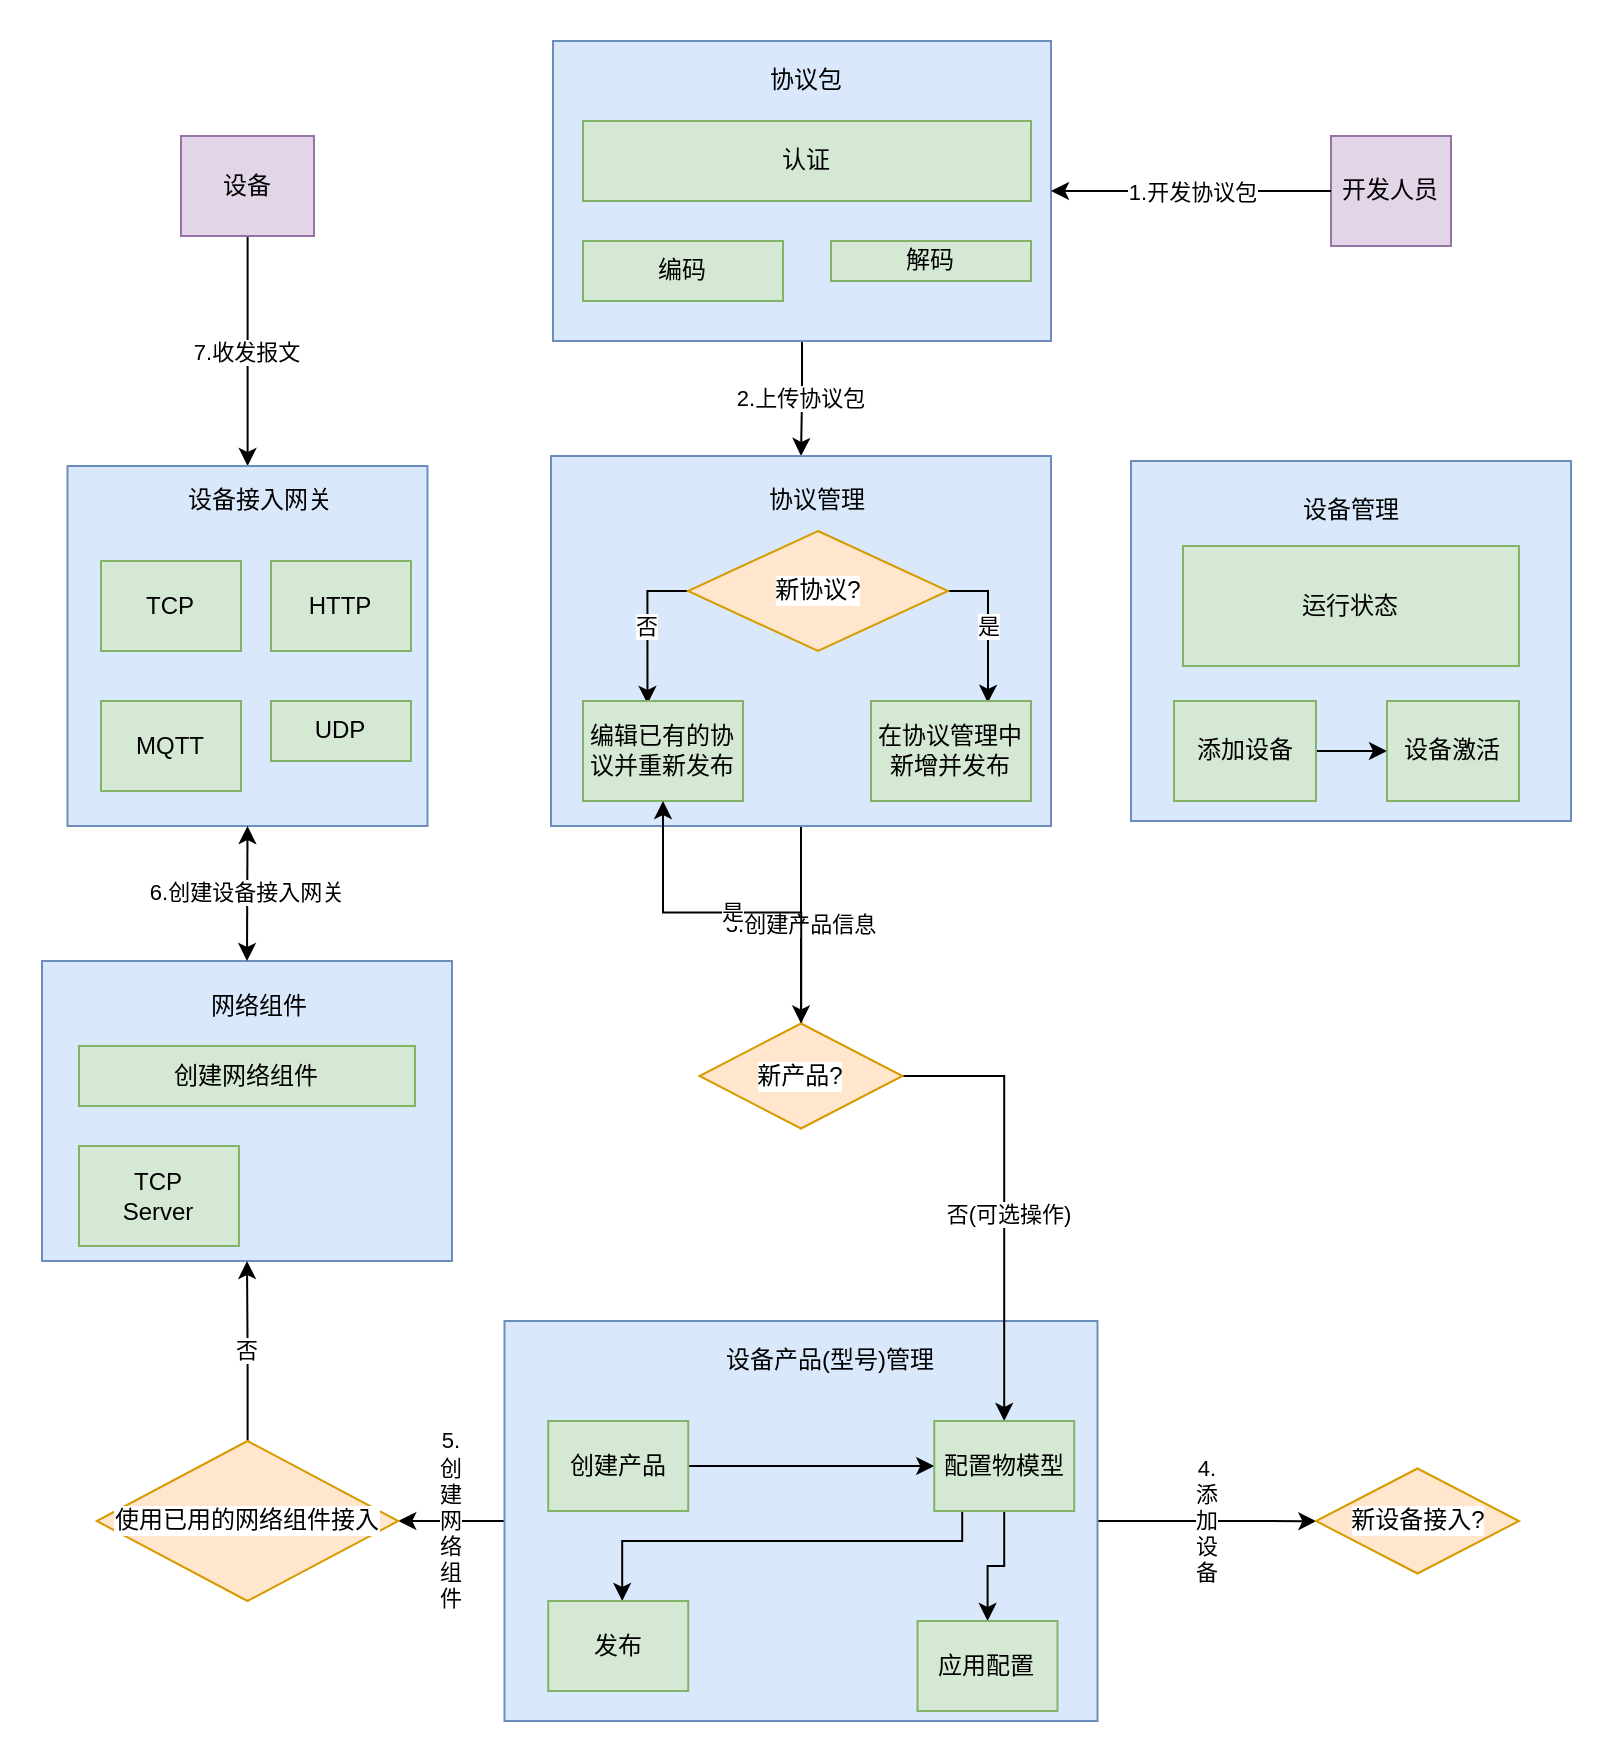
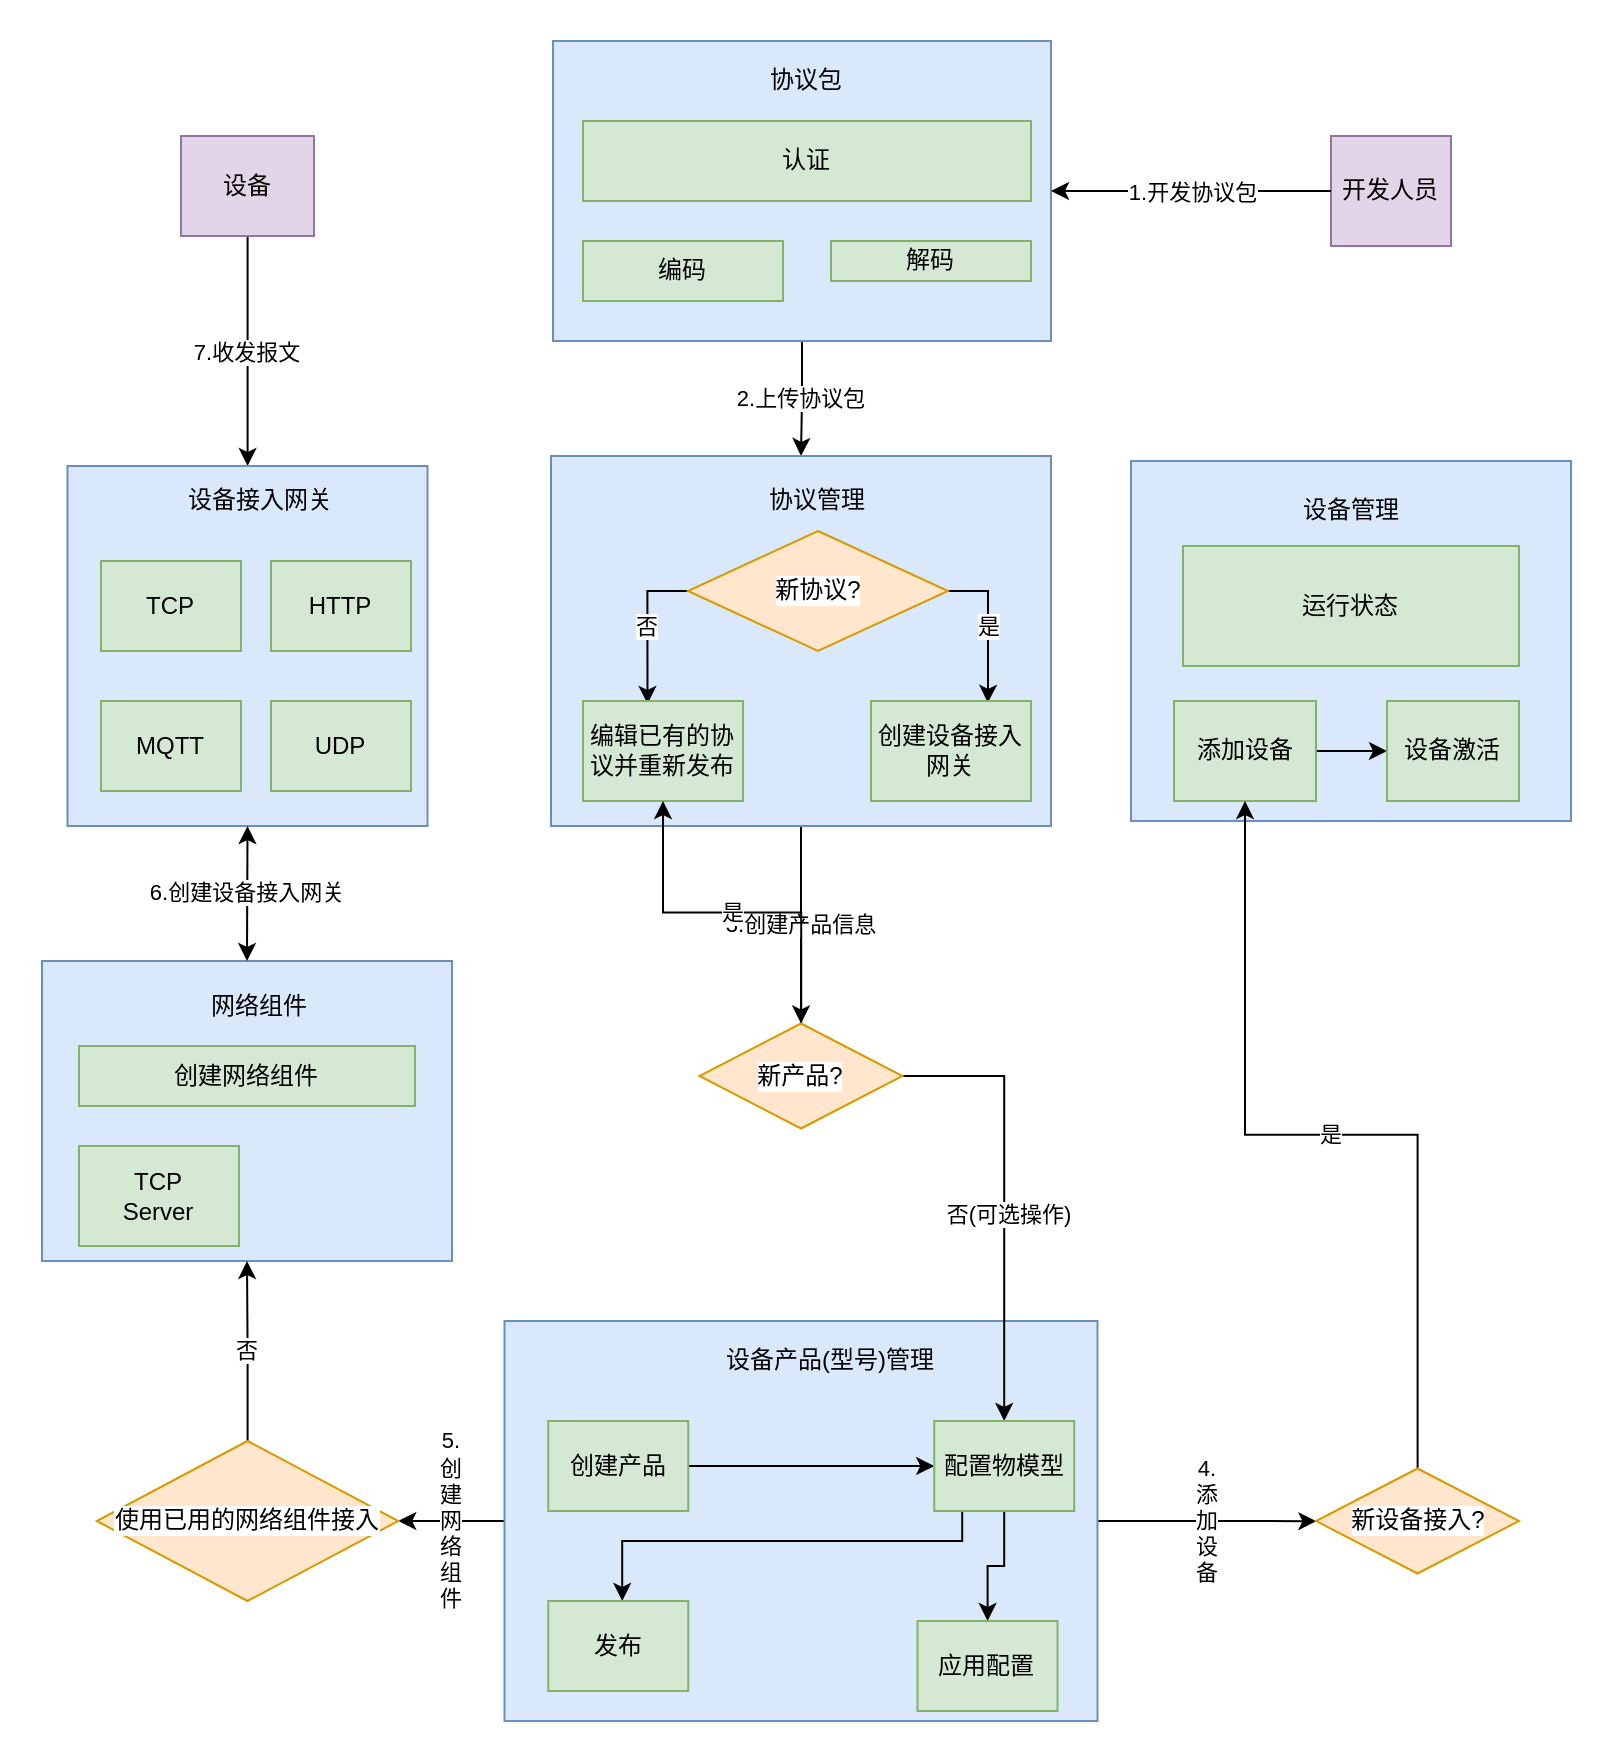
  <mxCell id="0" />
  <mxCell id="1" parent="0" />
  <mxCell id="2" value="7.收发报文" style="edgeStyle=orthogonalEdgeStyle;rounded=0;orthogonalLoop=1;jettySize=auto;html=1;" edge="1" parent="1" source="3" target="13"><mxGeometry relative="1" as="geometry" /></mxCell>
  <mxCell id="3" value="设备" style="rounded=0;whiteSpace=wrap;html=1;strokeColor=#9673a6;fillColor=#e1d5e7;" vertex="1" parent="1"><mxGeometry x="90" y="67.5" width="66.5" height="50" as="geometry" /></mxCell>
  <mxCell id="4" value="开发人员" style="rounded=0;whiteSpace=wrap;html=1;strokeColor=#9673a6;fillColor=#e1d5e7;" vertex="1" parent="1"><mxGeometry x="665" y="67.5" width="60" height="55" as="geometry" /></mxCell>
  <mxCell id="5" value="2.上传协议包" style="edgeStyle=orthogonalEdgeStyle;rounded=0;orthogonalLoop=1;jettySize=auto;html=1;entryX=0.5;entryY=0;entryDx=0;entryDy=0;" edge="1" parent="1" source="6" target="12"><mxGeometry relative="1" as="geometry"><mxPoint x="409" y="228" as="targetPoint" /></mxGeometry></mxCell>
  <mxCell id="6" value="" style="rounded=0;whiteSpace=wrap;html=1;strokeColor=#6c8ebf;fillColor=#dae8fc;" vertex="1" parent="1"><mxGeometry x="276" y="20" width="249" height="150" as="geometry" /></mxCell>
  <mxCell id="7" value="&lt;div&gt;5.&lt;/div&gt;&lt;div&gt;创&lt;/div&gt;&lt;div&gt;建&lt;/div&gt;&lt;div&gt;网&lt;/div&gt;&lt;div&gt;络&lt;/div&gt;&lt;div&gt;组&lt;/div&gt;&lt;div&gt;件&lt;/div&gt;" style="edgeStyle=orthogonalEdgeStyle;rounded=0;orthogonalLoop=1;jettySize=auto;html=1;align=center;" edge="1" parent="1" source="9" target="49"><mxGeometry relative="1" as="geometry" /></mxCell>
  <mxCell id="8" value="4.&lt;br&gt;添&lt;br&gt;加&lt;br&gt;设&lt;br&gt;备" style="edgeStyle=orthogonalEdgeStyle;rounded=0;orthogonalLoop=1;jettySize=auto;html=1;" edge="1" parent="1" source="9" target="51"><mxGeometry relative="1" as="geometry" /></mxCell>
  <mxCell id="9" value="" style="rounded=0;whiteSpace=wrap;html=1;strokeColor=#6c8ebf;fillColor=#dae8fc;" vertex="1" parent="1"><mxGeometry x="251.75" y="660" width="296.5" height="200" as="geometry" /></mxCell>
  <mxCell id="10" value="" style="rounded=0;whiteSpace=wrap;html=1;strokeColor=#6c8ebf;fillColor=#dae8fc;" vertex="1" parent="1"><mxGeometry x="565" y="230" width="220" height="180" as="geometry" /></mxCell>
  <mxCell id="11" value="3.创建产品信息" style="edgeStyle=orthogonalEdgeStyle;rounded=0;orthogonalLoop=1;jettySize=auto;html=1;entryX=0.5;entryY=0;entryDx=0;entryDy=0;" edge="1" parent="1" source="12" target="40"><mxGeometry relative="1" as="geometry" /></mxCell>
  <mxCell id="12" value="" style="rounded=0;whiteSpace=wrap;html=1;strokeColor=#6c8ebf;fillColor=#dae8fc;" vertex="1" parent="1"><mxGeometry x="275" y="227.5" width="250" height="185" as="geometry" /></mxCell>
  <mxCell id="13" value="" style="rounded=0;whiteSpace=wrap;html=1;strokeColor=#6c8ebf;fillColor=#dae8fc;" vertex="1" parent="1"><mxGeometry x="33.25" y="232.5" width="180" height="180" as="geometry" /></mxCell>
  <mxCell id="14" value="认证" style="rounded=0;whiteSpace=wrap;html=1;fillColor=#d5e8d4;strokeColor=#82b366;" vertex="1" parent="1"><mxGeometry x="291" y="60" width="224" height="40" as="geometry" /></mxCell>
  <mxCell id="15" value="协议包" style="text;html=1;strokeColor=none;fillColor=none;align=center;verticalAlign=middle;whiteSpace=wrap;rounded=0;" vertex="1" parent="1"><mxGeometry x="383" y="30" width="40" height="20" as="geometry" /></mxCell>
  <mxCell id="16" value="编码" style="rounded=0;whiteSpace=wrap;html=1;fillColor=#d5e8d4;strokeColor=#82b366;" vertex="1" parent="1"><mxGeometry x="291" y="120" width="100" height="30" as="geometry" /></mxCell>
  <mxCell id="17" value="解码" style="rounded=0;whiteSpace=wrap;html=1;fillColor=#d5e8d4;strokeColor=#82b366;" vertex="1" parent="1"><mxGeometry x="415" y="120" width="100" height="20" as="geometry" /></mxCell>
  <mxCell id="18" value="" style="endArrow=classic;html=1;exitX=0;exitY=0.5;exitDx=0;exitDy=0;entryX=1;entryY=0.5;entryDx=0;entryDy=0;" edge="1" parent="1" source="4" target="6"><mxGeometry relative="1" as="geometry"><mxPoint x="555" y="110" as="sourcePoint" /><mxPoint x="655" y="110" as="targetPoint" /></mxGeometry></mxCell>
  <mxCell id="19" value="1.开发协议包" style="edgeLabel;resizable=0;html=1;align=center;verticalAlign=middle;labelBorderColor=none;labelBackgroundColor=#ffffff;" connectable="0" vertex="1" parent="18"><mxGeometry relative="1" as="geometry" /></mxCell>
  <mxCell id="20" value="协议管理" style="text;html=1;strokeColor=none;fillColor=none;align=center;verticalAlign=middle;whiteSpace=wrap;rounded=0;" vertex="1" parent="1"><mxGeometry x="372" y="240" width="73" height="20" as="geometry" /></mxCell>
  <mxCell id="21" value="是" style="edgeStyle=orthogonalEdgeStyle;rounded=0;orthogonalLoop=1;jettySize=auto;html=1;exitX=1;exitY=0.5;exitDx=0;exitDy=0;entryX=0.73;entryY=0.018;entryDx=0;entryDy=0;entryPerimeter=0;" edge="1" parent="1" source="23" target="24"><mxGeometry relative="1" as="geometry" /></mxCell>
  <mxCell id="22" value="否" style="edgeStyle=orthogonalEdgeStyle;rounded=0;orthogonalLoop=1;jettySize=auto;html=1;entryX=0.403;entryY=0.029;entryDx=0;entryDy=0;exitX=0;exitY=0.5;exitDx=0;exitDy=0;entryPerimeter=0;" edge="1" parent="1" source="23" target="25"><mxGeometry relative="1" as="geometry" /></mxCell>
  <mxCell id="23" value="新协议?" style="rhombus;whiteSpace=wrap;html=1;labelBackgroundColor=#ffffff;fillColor=#ffe6cc;strokeColor=#d79b00;" vertex="1" parent="1"><mxGeometry x="343.5" y="265" width="130" height="60" as="geometry" /></mxCell>
- <mxCell id="24" value="在协议管理中新增并发布" style="rounded=0;whiteSpace=wrap;html=1;fillColor=#d5e8d4;strokeColor=#82b366;" vertex="1" parent="1"><mxGeometry x="435" y="350" width="80" height="50" as="geometry" /></mxCell>
+ <mxCell id="24" value="创建设备接入网关" style="rounded=0;whiteSpace=wrap;html=1;fillColor=#d5e8d4;strokeColor=#82b366;" vertex="1" parent="1"><mxGeometry x="435" y="350" width="80" height="50" as="geometry" /></mxCell>
  <mxCell id="25" value="编辑已有的协议并重新发布" style="rounded=0;whiteSpace=wrap;html=1;fillColor=#d5e8d4;strokeColor=#82b366;" vertex="1" parent="1"><mxGeometry x="291" y="350" width="80" height="50" as="geometry" /></mxCell>
  <mxCell id="26" value="设备管理" style="text;html=1;strokeColor=none;fillColor=none;align=center;verticalAlign=middle;whiteSpace=wrap;rounded=0;" vertex="1" parent="1"><mxGeometry x="638.5" y="245" width="73" height="20" as="geometry" /></mxCell>
  <mxCell id="27" value="运行状态" style="rounded=0;whiteSpace=wrap;html=1;fillColor=#d5e8d4;strokeColor=#82b366;" vertex="1" parent="1"><mxGeometry x="591" y="272.5" width="168" height="60" as="geometry" /></mxCell>
  <mxCell id="28" value="" style="edgeStyle=orthogonalEdgeStyle;rounded=0;orthogonalLoop=1;jettySize=auto;html=1;" edge="1" parent="1" source="29" target="30"><mxGeometry relative="1" as="geometry" /></mxCell>
  <mxCell id="29" value="添加设备" style="rounded=0;whiteSpace=wrap;html=1;fillColor=#d5e8d4;strokeColor=#82b366;" vertex="1" parent="1"><mxGeometry x="586.5" y="350" width="71" height="50" as="geometry" /></mxCell>
  <mxCell id="30" value="设备激活" style="rounded=0;whiteSpace=wrap;html=1;fillColor=#d5e8d4;strokeColor=#82b366;" vertex="1" parent="1"><mxGeometry x="693" y="350" width="66" height="50" as="geometry" /></mxCell>
  <mxCell id="31" value="设备接入网关" style="text;html=1;strokeColor=none;fillColor=none;align=center;verticalAlign=middle;whiteSpace=wrap;rounded=0;" vertex="1" parent="1"><mxGeometry x="90" y="240" width="80" height="20" as="geometry" /></mxCell>
  <mxCell id="32" value="TCP" style="rounded=0;whiteSpace=wrap;html=1;fillColor=#d5e8d4;strokeColor=#82b366;" vertex="1" parent="1"><mxGeometry x="50" y="280" width="70" height="45" as="geometry" /></mxCell>
  <mxCell id="33" value="HTTP" style="rounded=0;whiteSpace=wrap;html=1;fillColor=#d5e8d4;strokeColor=#82b366;" vertex="1" parent="1"><mxGeometry x="135" y="280" width="70" height="45" as="geometry" /></mxCell>
  <mxCell id="34" value="MQTT" style="rounded=0;whiteSpace=wrap;html=1;fillColor=#d5e8d4;strokeColor=#82b366;" vertex="1" parent="1"><mxGeometry x="50" y="350" width="70" height="45" as="geometry" /></mxCell>
- <mxCell id="35" value="UDP" style="rounded=0;whiteSpace=wrap;html=1;fillColor=#d5e8d4;strokeColor=#82b366;" vertex="1" parent="1"><mxGeometry x="135" y="350" width="70" height="30" as="geometry" /></mxCell>
+ <mxCell id="35" value="UDP" style="rounded=0;whiteSpace=wrap;html=1;fillColor=#d5e8d4;strokeColor=#82b366;" vertex="1" parent="1"><mxGeometry x="135" y="350" width="70" height="45" as="geometry" /></mxCell>
  <mxCell id="36" value="" style="rounded=0;whiteSpace=wrap;html=1;strokeColor=#6c8ebf;fillColor=#dae8fc;" vertex="1" parent="1"><mxGeometry x="20.5" y="480" width="205" height="150" as="geometry" /></mxCell>
  <mxCell id="37" value="是" style="edgeStyle=orthogonalEdgeStyle;rounded=0;orthogonalLoop=1;jettySize=auto;html=1;" edge="1" parent="1" source="40" target="25"><mxGeometry relative="1" as="geometry"><mxPoint x="270.354" y="586.276" as="targetPoint" /></mxGeometry></mxCell>
  <mxCell id="38" style="edgeStyle=orthogonalEdgeStyle;rounded=0;orthogonalLoop=1;jettySize=auto;html=1;exitX=1;exitY=0.5;exitDx=0;exitDy=0;" edge="1" parent="1" source="40" target="45"><mxGeometry relative="1" as="geometry" /></mxCell>
  <mxCell id="39" value="否(可选操作)" style="edgeLabel;html=1;align=center;verticalAlign=middle;resizable=0;points=[];" vertex="1" connectable="0" parent="38"><mxGeometry x="0.076" y="2" relative="1" as="geometry"><mxPoint as="offset" /></mxGeometry></mxCell>
  <mxCell id="40" value="新产品?" style="rhombus;whiteSpace=wrap;html=1;labelBackgroundColor=#ffffff;fillColor=#ffe6cc;strokeColor=#d79b00;" vertex="1" parent="1"><mxGeometry x="349.25" y="511.25" width="101.5" height="52.5" as="geometry" /></mxCell>
  <mxCell id="41" style="edgeStyle=orthogonalEdgeStyle;rounded=0;orthogonalLoop=1;jettySize=auto;html=1;exitX=1;exitY=0.5;exitDx=0;exitDy=0;" edge="1" parent="1" source="42" target="45"><mxGeometry relative="1" as="geometry" /></mxCell>
  <mxCell id="42" value="创建产品" style="rounded=0;whiteSpace=wrap;html=1;fillColor=#d5e8d4;strokeColor=#82b366;" vertex="1" parent="1"><mxGeometry x="273.62" y="710" width="70" height="45" as="geometry" /></mxCell>
  <mxCell id="43" style="edgeStyle=orthogonalEdgeStyle;rounded=0;orthogonalLoop=1;jettySize=auto;html=1;" edge="1" parent="1" source="45" target="47"><mxGeometry relative="1" as="geometry" /></mxCell>
  <mxCell id="44" style="edgeStyle=orthogonalEdgeStyle;rounded=0;orthogonalLoop=1;jettySize=auto;html=1;exitX=0.219;exitY=0.993;exitDx=0;exitDy=0;exitPerimeter=0;" edge="1" parent="1" source="45" target="46"><mxGeometry relative="1" as="geometry"><Array as="points"><mxPoint x="480.62" y="755" /><mxPoint x="480.62" y="770" /><mxPoint x="310.62" y="770" /></Array></mxGeometry></mxCell>
  <mxCell id="45" value="配置物模型" style="rounded=0;whiteSpace=wrap;html=1;fillColor=#d5e8d4;strokeColor=#82b366;" vertex="1" parent="1"><mxGeometry x="466.62" y="710" width="70" height="45" as="geometry" /></mxCell>
  <mxCell id="46" value="发布" style="rounded=0;whiteSpace=wrap;html=1;fillColor=#d5e8d4;strokeColor=#82b366;" vertex="1" parent="1"><mxGeometry x="273.62" y="800" width="70" height="45" as="geometry" /></mxCell>
  <mxCell id="47" value="应用配置" style="rounded=0;whiteSpace=wrap;html=1;fillColor=#d5e8d4;strokeColor=#82b366;" vertex="1" parent="1"><mxGeometry x="458.25" y="810" width="70" height="45" as="geometry" /></mxCell>
  <mxCell id="48" value="否" style="edgeStyle=orthogonalEdgeStyle;rounded=0;orthogonalLoop=1;jettySize=auto;html=1;entryX=0.5;entryY=1;entryDx=0;entryDy=0;" edge="1" parent="1" source="49" target="36"><mxGeometry relative="1" as="geometry" /></mxCell>
  <mxCell id="49" value="使用已用的网络组件接入" style="rhombus;whiteSpace=wrap;html=1;labelBackgroundColor=#ffffff;fillColor=#ffe6cc;strokeColor=#d79b00;" vertex="1" parent="1"><mxGeometry x="47.88" y="720" width="150.75" height="80" as="geometry" /></mxCell>
+ <mxCell id="50" value="是" style="edgeStyle=orthogonalEdgeStyle;rounded=0;orthogonalLoop=1;jettySize=auto;html=1;" edge="1" parent="1" source="51" target="29"><mxGeometry relative="1" as="geometry" /></mxCell>
  <mxCell id="51" value="新设备接入?" style="rhombus;whiteSpace=wrap;html=1;labelBackgroundColor=#ffffff;fillColor=#ffe6cc;strokeColor=#d79b00;" vertex="1" parent="1"><mxGeometry x="657.5" y="733.75" width="101.5" height="52.5" as="geometry" /></mxCell>
  <mxCell id="52" value="设备产品(型号)管理" style="text;html=1;strokeColor=none;fillColor=none;align=center;verticalAlign=middle;whiteSpace=wrap;rounded=0;" vertex="1" parent="1"><mxGeometry x="356.62" y="670" width="116" height="20" as="geometry" /></mxCell>
  <mxCell id="53" value="网络组件" style="text;html=1;strokeColor=none;fillColor=none;align=center;verticalAlign=middle;whiteSpace=wrap;rounded=0;" vertex="1" parent="1"><mxGeometry x="92.76" y="492.5" width="73" height="20" as="geometry" /></mxCell>
  <mxCell id="54" value="创建网络组件" style="rounded=0;whiteSpace=wrap;html=1;fillColor=#d5e8d4;strokeColor=#82b366;" vertex="1" parent="1"><mxGeometry x="39" y="522.5" width="168" height="30" as="geometry" /></mxCell>
  <mxCell id="55" value="TCP&lt;br&gt;Server" style="rounded=0;whiteSpace=wrap;html=1;fillColor=#d5e8d4;strokeColor=#82b366;" vertex="1" parent="1"><mxGeometry x="39" y="572.5" width="80" height="50" as="geometry" /></mxCell>
  <mxCell id="56" value="6.创建设备接入网关" style="endArrow=classic;startArrow=classic;html=1;exitX=0.5;exitY=0;exitDx=0;exitDy=0;entryX=0.5;entryY=1;entryDx=0;entryDy=0;" edge="1" parent="1" source="36" target="13"><mxGeometry width="50" height="50" relative="1" as="geometry"><mxPoint x="105" y="480" as="sourcePoint" /><mxPoint x="135" y="430" as="targetPoint" /></mxGeometry></mxCell>
